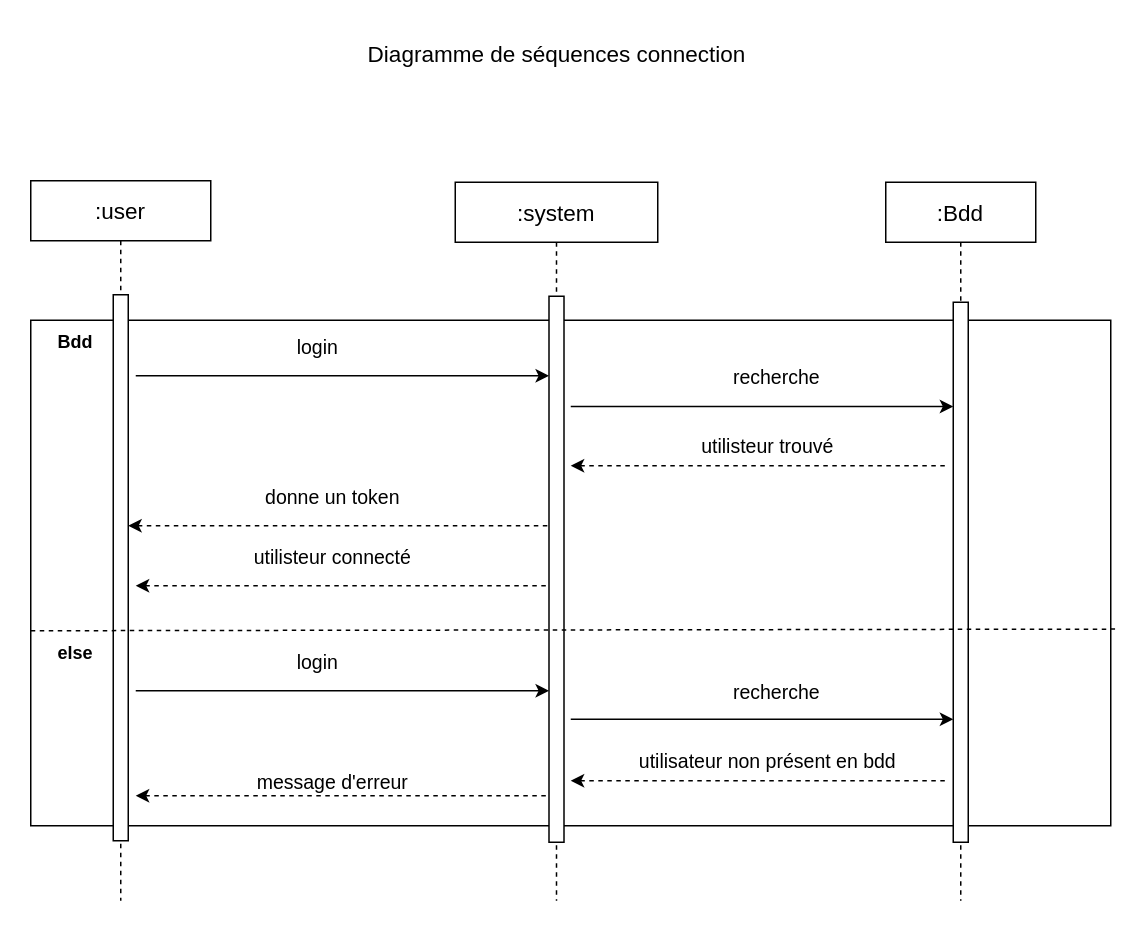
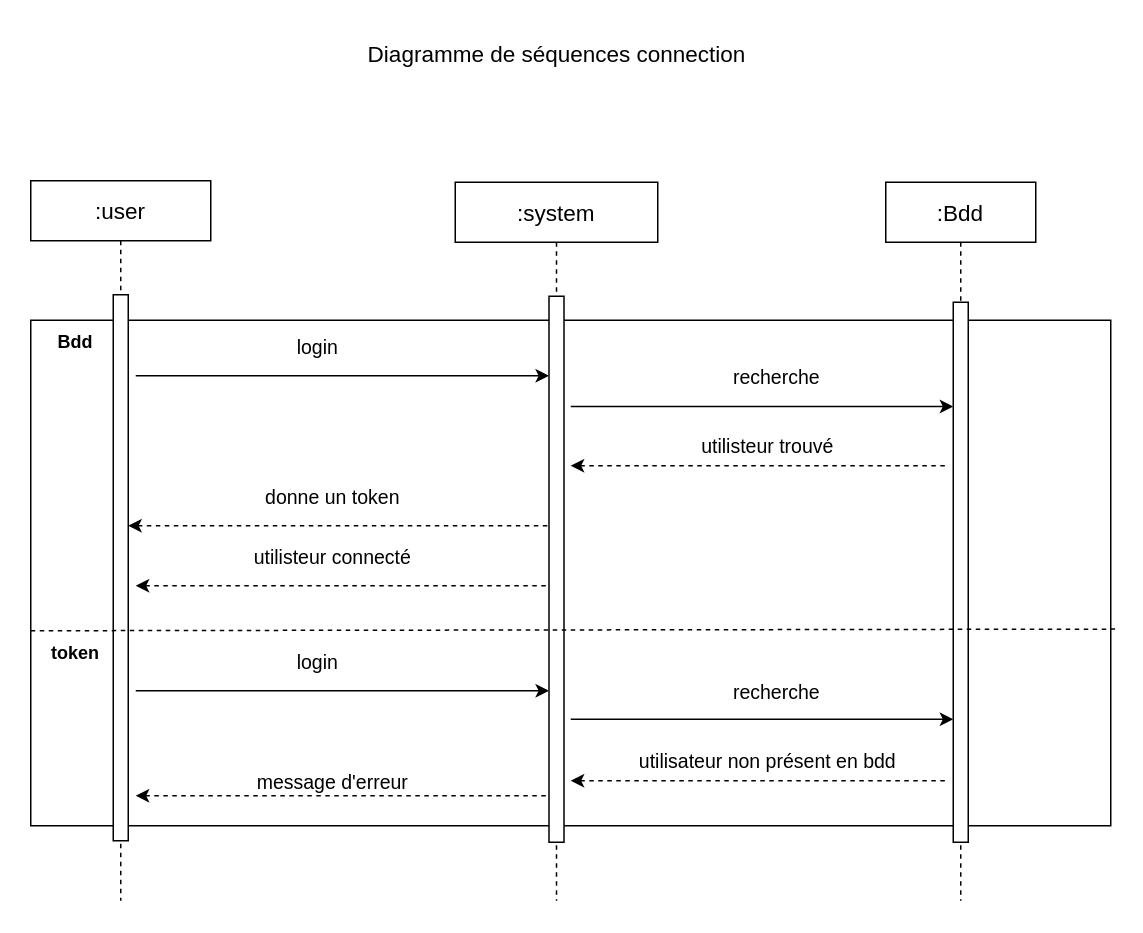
  <mxCell id="0" />
  <mxCell id="1" parent="0" />
  <mxCell id="2" value="" style="rounded=0;whiteSpace=wrap;html=1;" vertex="1" parent="1"><mxGeometry x="20" y="213" width="720" height="337" as="geometry" /></mxCell>
  <mxCell id="3" value="" style="endArrow=classic;html=1;rounded=0;" edge="1" parent="1"><mxGeometry width="50" height="50" relative="1" as="geometry"><mxPoint x="90" y="250" as="sourcePoint" /><mxPoint x="365.5" y="250" as="targetPoint" /></mxGeometry></mxCell>
  <mxCell id="4" value="&lt;font style=&quot;font-size: 13px;&quot;&gt;login&lt;/font&gt;" style="edgeLabel;html=1;align=center;verticalAlign=middle;resizable=0;points=[];" vertex="1" connectable="0" parent="3"><mxGeometry x="-0.103" y="3" relative="1" as="geometry"><mxPoint x="-4" y="-17" as="offset" /></mxGeometry></mxCell>
  <mxCell id="5" value="&lt;span style=&quot;font-size: 13px;&quot;&gt;recherche&lt;/span&gt;" style="edgeLabel;html=1;align=center;verticalAlign=middle;resizable=0;points=[];" vertex="1" connectable="0" parent="3"><mxGeometry x="-0.103" y="3" relative="1" as="geometry"><mxPoint x="302" y="3" as="offset" /></mxGeometry></mxCell>
  <mxCell id="6" value="&lt;span style=&quot;font-size: 13px;&quot;&gt;utilisteur trouvé&lt;/span&gt;" style="edgeLabel;html=1;align=center;verticalAlign=middle;resizable=0;points=[];" vertex="1" connectable="0" parent="3"><mxGeometry x="-0.103" y="3" relative="1" as="geometry"><mxPoint x="296" y="49" as="offset" /></mxGeometry></mxCell>
  <mxCell id="7" value="&lt;span style=&quot;font-size: 13px;&quot;&gt;donne un token&lt;/span&gt;" style="edgeLabel;html=1;align=center;verticalAlign=middle;resizable=0;points=[];" vertex="1" connectable="0" parent="3"><mxGeometry x="-0.103" y="3" relative="1" as="geometry"><mxPoint x="6" y="83" as="offset" /></mxGeometry></mxCell>
  <mxCell id="8" value="&lt;span style=&quot;font-size: 13px;&quot;&gt;utilisteur connecté&lt;/span&gt;" style="edgeLabel;html=1;align=center;verticalAlign=middle;resizable=0;points=[];" vertex="1" connectable="0" parent="3"><mxGeometry x="-0.103" y="3" relative="1" as="geometry"><mxPoint x="6" y="123" as="offset" /></mxGeometry></mxCell>
  <mxCell id="9" value="&lt;span style=&quot;font-size: 13px;&quot;&gt;message d'erreur&lt;/span&gt;" style="edgeLabel;html=1;align=center;verticalAlign=middle;resizable=0;points=[];" vertex="1" connectable="0" parent="3"><mxGeometry x="-0.103" y="3" relative="1" as="geometry"><mxPoint x="6" y="273" as="offset" /></mxGeometry></mxCell>
  <mxCell id="10" value="" style="endArrow=classic;html=1;rounded=0;" edge="1" parent="1"><mxGeometry width="50" height="50" relative="1" as="geometry"><mxPoint x="380" y="270.5" as="sourcePoint" /><mxPoint x="635" y="270.5" as="targetPoint" /><Array as="points"><mxPoint x="465" y="270.5" /></Array></mxGeometry></mxCell>
  <mxCell id="11" value="" style="endArrow=none;dashed=1;html=1;rounded=0;startArrow=classic;startFill=1;" edge="1" parent="1"><mxGeometry width="50" height="50" relative="1" as="geometry"><mxPoint x="85" y="350" as="sourcePoint" /><mxPoint x="365.5" y="350" as="targetPoint" /></mxGeometry></mxCell>
  <mxCell id="12" value="" style="endArrow=none;dashed=1;html=1;rounded=0;startArrow=classic;startFill=1;" edge="1" parent="1"><mxGeometry width="50" height="50" relative="1" as="geometry"><mxPoint x="380" y="310" as="sourcePoint" /><mxPoint x="630" y="310" as="targetPoint" /></mxGeometry></mxCell>
  <mxCell id="13" value="" style="endArrow=none;dashed=1;html=1;rounded=0;startArrow=classic;startFill=1;" edge="1" parent="1"><mxGeometry width="50" height="50" relative="1" as="geometry"><mxPoint x="90" y="390" as="sourcePoint" /><mxPoint x="365.5" y="390" as="targetPoint" /></mxGeometry></mxCell>
  <mxCell id="14" value="&lt;font style=&quot;font-size: 15px;&quot;&gt;:user&lt;/font&gt;" style="shape=umlLifeline;perimeter=lifelinePerimeter;whiteSpace=wrap;html=1;container=0;dropTarget=0;collapsible=0;recursiveResize=0;outlineConnect=0;portConstraint=eastwest;newEdgeStyle={&quot;edgeStyle&quot;:&quot;elbowEdgeStyle&quot;,&quot;elbow&quot;:&quot;vertical&quot;,&quot;curved&quot;:0,&quot;rounded&quot;:0};" vertex="1" parent="1"><mxGeometry x="20" y="120" width="120" height="480" as="geometry" /></mxCell>
  <mxCell id="15" value="" style="html=1;points=[];perimeter=orthogonalPerimeter;outlineConnect=0;targetShapes=umlLifeline;portConstraint=eastwest;newEdgeStyle={&quot;edgeStyle&quot;:&quot;elbowEdgeStyle&quot;,&quot;elbow&quot;:&quot;vertical&quot;,&quot;curved&quot;:0,&quot;rounded&quot;:0};" vertex="1" parent="14"><mxGeometry x="55" y="76" width="10" height="364" as="geometry" /></mxCell>
  <mxCell id="16" value="&lt;font style=&quot;font-size: 15px;&quot;&gt;:system&lt;/font&gt;" style="shape=umlLifeline;perimeter=lifelinePerimeter;whiteSpace=wrap;html=1;container=0;dropTarget=0;collapsible=0;recursiveResize=0;outlineConnect=0;portConstraint=eastwest;newEdgeStyle={&quot;edgeStyle&quot;:&quot;elbowEdgeStyle&quot;,&quot;elbow&quot;:&quot;vertical&quot;,&quot;curved&quot;:0,&quot;rounded&quot;:0};" vertex="1" parent="1"><mxGeometry x="303" y="121" width="135" height="479" as="geometry" /></mxCell>
  <mxCell id="17" value="" style="html=1;points=[];perimeter=orthogonalPerimeter;outlineConnect=0;targetShapes=umlLifeline;portConstraint=eastwest;newEdgeStyle={&quot;edgeStyle&quot;:&quot;elbowEdgeStyle&quot;,&quot;elbow&quot;:&quot;vertical&quot;,&quot;curved&quot;:0,&quot;rounded&quot;:0};" vertex="1" parent="16"><mxGeometry x="62.5" y="76" width="10" height="364" as="geometry" /></mxCell>
  <mxCell id="18" value="&lt;font style=&quot;font-size: 15px;&quot;&gt;:Bdd&lt;/font&gt;" style="shape=umlLifeline;perimeter=lifelinePerimeter;whiteSpace=wrap;html=1;container=0;dropTarget=0;collapsible=0;recursiveResize=0;outlineConnect=0;portConstraint=eastwest;newEdgeStyle={&quot;edgeStyle&quot;:&quot;elbowEdgeStyle&quot;,&quot;elbow&quot;:&quot;vertical&quot;,&quot;curved&quot;:0,&quot;rounded&quot;:0};" vertex="1" parent="1"><mxGeometry x="590" y="121" width="100" height="479" as="geometry" /></mxCell>
  <mxCell id="19" value="" style="html=1;points=[];perimeter=orthogonalPerimeter;outlineConnect=0;targetShapes=umlLifeline;portConstraint=eastwest;newEdgeStyle={&quot;edgeStyle&quot;:&quot;elbowEdgeStyle&quot;,&quot;elbow&quot;:&quot;vertical&quot;,&quot;curved&quot;:0,&quot;rounded&quot;:0};" vertex="1" parent="18"><mxGeometry x="45" y="80" width="10" height="360" as="geometry" /></mxCell>
  <mxCell id="20" value="" style="endArrow=classic;html=1;rounded=0;" edge="1" parent="1"><mxGeometry width="50" height="50" relative="1" as="geometry"><mxPoint x="90" y="460" as="sourcePoint" /><mxPoint x="365.5" y="460" as="targetPoint" /></mxGeometry></mxCell>
  <mxCell id="21" value="&lt;font style=&quot;font-size: 13px;&quot;&gt;login&lt;/font&gt;" style="edgeLabel;html=1;align=center;verticalAlign=middle;resizable=0;points=[];" vertex="1" connectable="0" parent="20"><mxGeometry x="-0.103" y="3" relative="1" as="geometry"><mxPoint x="-4" y="-17" as="offset" /></mxGeometry></mxCell>
  <mxCell id="22" value="&lt;span style=&quot;font-size: 13px;&quot;&gt;recherche&lt;/span&gt;" style="edgeLabel;html=1;align=center;verticalAlign=middle;resizable=0;points=[];" vertex="1" connectable="0" parent="20"><mxGeometry x="-0.103" y="3" relative="1" as="geometry"><mxPoint x="302" y="3" as="offset" /></mxGeometry></mxCell>
  <mxCell id="23" value="&lt;span style=&quot;font-size: 13px;&quot;&gt;utilisateur non présent en bdd&lt;/span&gt;" style="edgeLabel;html=1;align=center;verticalAlign=middle;resizable=0;points=[];" vertex="1" connectable="0" parent="20"><mxGeometry x="-0.103" y="3" relative="1" as="geometry"><mxPoint x="296" y="49" as="offset" /></mxGeometry></mxCell>
  <mxCell id="24" value="" style="endArrow=none;dashed=1;html=1;rounded=0;entryX=1.004;entryY=0.611;entryDx=0;entryDy=0;entryPerimeter=0;" edge="1" parent="1" target="2"><mxGeometry width="50" height="50" relative="1" as="geometry"><mxPoint x="20" y="420" as="sourcePoint" /><mxPoint x="430" y="470" as="targetPoint" /></mxGeometry></mxCell>
  <mxCell id="25" value="&lt;font style=&quot;font-size: 15px;&quot;&gt;Diagramme de séquences connection&lt;/font&gt;" style="text;html=1;align=center;verticalAlign=middle;whiteSpace=wrap;rounded=0;" vertex="1" parent="1"><mxGeometry x="240.5" y="20" width="260" height="30" as="geometry" /></mxCell>
  <mxCell id="26" value="" style="endArrow=classic;html=1;rounded=0;" edge="1" parent="1"><mxGeometry width="50" height="50" relative="1" as="geometry"><mxPoint x="380" y="479" as="sourcePoint" /><mxPoint x="635" y="479" as="targetPoint" /></mxGeometry></mxCell>
  <mxCell id="27" value="" style="endArrow=none;dashed=1;html=1;rounded=0;startArrow=classic;startFill=1;" edge="1" parent="1"><mxGeometry width="50" height="50" relative="1" as="geometry"><mxPoint x="380" y="520" as="sourcePoint" /><mxPoint x="630" y="520" as="targetPoint" /></mxGeometry></mxCell>
  <mxCell id="28" value="" style="endArrow=none;dashed=1;html=1;rounded=0;startArrow=classic;startFill=1;" edge="1" parent="1"><mxGeometry width="50" height="50" relative="1" as="geometry"><mxPoint x="90" y="530" as="sourcePoint" /><mxPoint x="365.5" y="530" as="targetPoint" /></mxGeometry></mxCell>
- <mxCell id="29" value="&lt;b&gt;else&lt;/b&gt;" style="text;html=1;align=center;verticalAlign=middle;whiteSpace=wrap;rounded=0;" vertex="1" parent="1"><mxGeometry x="20" y="420" width="60" height="30" as="geometry" /></mxCell>
+ <mxCell id="29" value="&lt;b&gt;token&lt;/b&gt;" style="text;html=1;align=center;verticalAlign=middle;whiteSpace=wrap;rounded=0;" vertex="1" parent="1"><mxGeometry x="20" y="420" width="60" height="30" as="geometry" /></mxCell>
  <mxCell id="30" value="&lt;b&gt;Bdd&lt;/b&gt;" style="text;html=1;align=center;verticalAlign=middle;whiteSpace=wrap;rounded=0;" vertex="1" parent="1"><mxGeometry x="20" y="213" width="60" height="30" as="geometry" /></mxCell>
